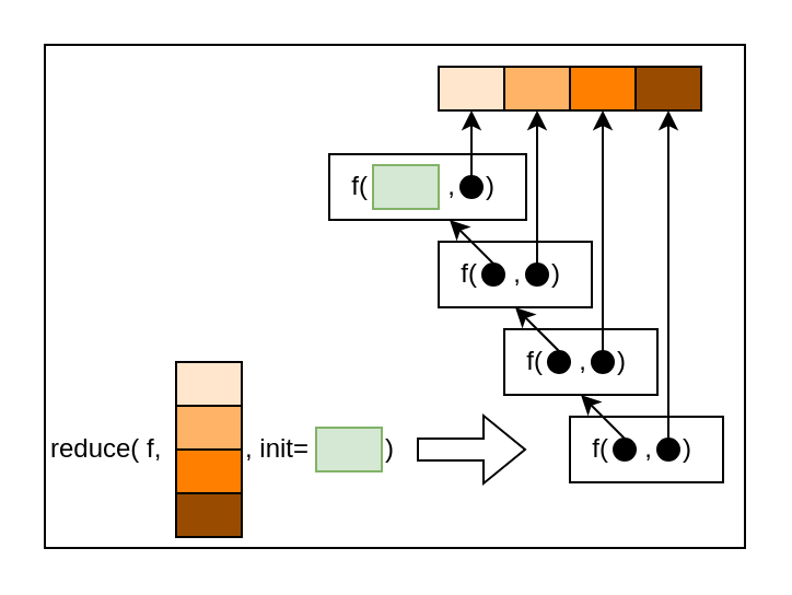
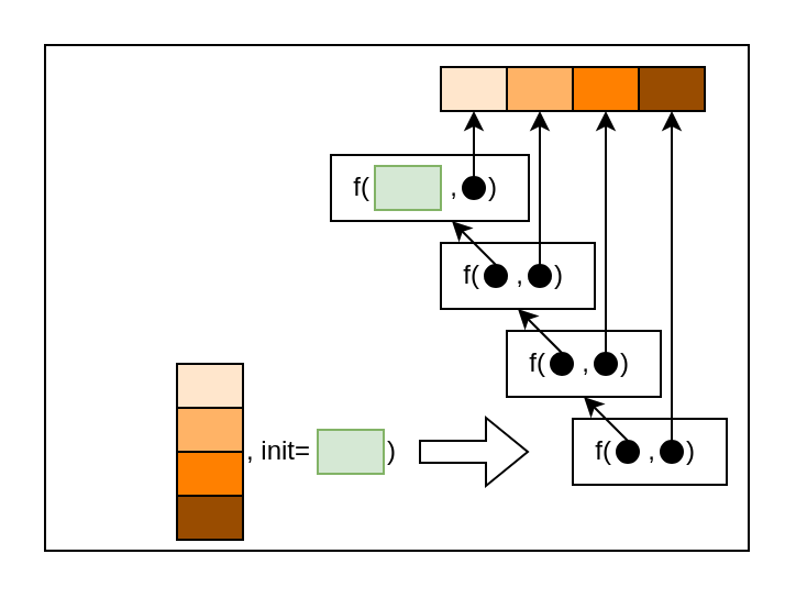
  <mxCell id="0" />
  <mxCell id="1" parent="0" />
  <mxCell id="2" value="" style="rounded=0;whiteSpace=wrap;html=1;" parent="1" vertex="1"><mxGeometry x="20" y="20" width="320" height="230" as="geometry" /></mxCell>
- <mxCell id="3" value="reduce( f,&amp;nbsp;" style="text;html=1;strokeColor=none;fillColor=none;align=center;verticalAlign=middle;whiteSpace=wrap;rounded=0;" parent="1" vertex="1"><mxGeometry x="20" y="190" width="60" height="30" as="geometry" /></mxCell>
  <mxCell id="4" value="" style="rounded=0;whiteSpace=wrap;html=1;fillColor=#FFE6CC;" parent="1" vertex="1"><mxGeometry x="80" y="165" width="30" height="20" as="geometry" /></mxCell>
  <mxCell id="5" value="" style="rounded=0;whiteSpace=wrap;html=1;fillColor=#FFB366;" parent="1" vertex="1"><mxGeometry x="80" y="185" width="30" height="20" as="geometry" /></mxCell>
  <mxCell id="6" value="" style="rounded=0;whiteSpace=wrap;html=1;fillColor=#FF8000;" parent="1" vertex="1"><mxGeometry x="80" y="205" width="30" height="20" as="geometry" /></mxCell>
  <mxCell id="7" value="" style="rounded=0;whiteSpace=wrap;html=1;fillColor=#994C00;" parent="1" vertex="1"><mxGeometry x="80" y="225" width="30" height="20" as="geometry" /></mxCell>
  <mxCell id="8" value=", init=" style="text;html=1;strokeColor=none;fillColor=none;align=left;verticalAlign=middle;whiteSpace=wrap;rounded=0;" parent="1" vertex="1"><mxGeometry x="110" y="190" width="40" height="30" as="geometry" /></mxCell>
  <mxCell id="9" value="" style="shape=flexArrow;endArrow=classic;html=1;rounded=0;exitX=0;exitY=0.5;exitDx=0;exitDy=0;" parent="1" edge="1"><mxGeometry width="50" height="50" relative="1" as="geometry"><mxPoint x="190" y="205" as="sourcePoint" /><mxPoint x="240" y="205" as="targetPoint" /></mxGeometry></mxCell>
  <mxCell id="10" value="" style="rounded=0;whiteSpace=wrap;html=1;" parent="1" vertex="1"><mxGeometry x="260" y="190" width="70" height="30" as="geometry" /></mxCell>
  <mxCell id="11" style="rounded=0;orthogonalLoop=1;jettySize=auto;html=1;exitX=0.5;exitY=0;exitDx=0;exitDy=0;entryX=0.5;entryY=1;entryDx=0;entryDy=0;" edge="1" parent="1" source="12" target="24"><mxGeometry relative="1" as="geometry" /></mxCell>
  <mxCell id="12" value="" style="ellipse;whiteSpace=wrap;html=1;aspect=fixed;fillColor=#000000;" parent="1" vertex="1"><mxGeometry x="280" y="200" width="10" height="10" as="geometry" /></mxCell>
  <mxCell id="13" value="f(" style="text;html=1;strokeColor=none;fillColor=none;align=right;verticalAlign=middle;whiteSpace=wrap;rounded=0;" parent="1" vertex="1"><mxGeometry x="270" y="190" width="10" height="30" as="geometry" /></mxCell>
  <mxCell id="14" style="edgeStyle=orthogonalEdgeStyle;rounded=0;orthogonalLoop=1;jettySize=auto;html=1;exitX=0.5;exitY=0;exitDx=0;exitDy=0;entryX=0.5;entryY=1;entryDx=0;entryDy=0;" parent="1" source="15" target="37" edge="1"><mxGeometry relative="1" as="geometry" /></mxCell>
  <mxCell id="15" value="" style="ellipse;whiteSpace=wrap;html=1;aspect=fixed;fillColor=#000000;" parent="1" vertex="1"><mxGeometry x="300" y="200" width="10" height="10" as="geometry" /></mxCell>
  <mxCell id="16" value="," style="text;html=1;strokeColor=none;fillColor=none;align=right;verticalAlign=middle;whiteSpace=wrap;rounded=0;" parent="1" vertex="1"><mxGeometry x="290" y="190" width="10" height="30" as="geometry" /></mxCell>
  <mxCell id="17" value=")" style="text;html=1;strokeColor=none;fillColor=none;align=left;verticalAlign=middle;whiteSpace=wrap;rounded=0;" parent="1" vertex="1"><mxGeometry x="310" y="190" width="10" height="30" as="geometry" /></mxCell>
  <mxCell id="18" value="" style="rounded=0;whiteSpace=wrap;html=1;" parent="1" vertex="1"><mxGeometry x="230" y="150" width="70" height="30" as="geometry" /></mxCell>
  <mxCell id="19" style="rounded=0;orthogonalLoop=1;jettySize=auto;html=1;exitX=0.5;exitY=0;exitDx=0;exitDy=0;entryX=0.5;entryY=1;entryDx=0;entryDy=0;" parent="1" source="20" target="32" edge="1"><mxGeometry relative="1" as="geometry" /></mxCell>
  <mxCell id="20" value="" style="ellipse;whiteSpace=wrap;html=1;aspect=fixed;fillColor=#000000;" parent="1" vertex="1"><mxGeometry x="250" y="160" width="10" height="10" as="geometry" /></mxCell>
  <mxCell id="21" value="f(" style="text;html=1;strokeColor=none;fillColor=none;align=right;verticalAlign=middle;whiteSpace=wrap;rounded=0;" parent="1" vertex="1"><mxGeometry x="240" y="150" width="10" height="30" as="geometry" /></mxCell>
  <mxCell id="22" style="edgeStyle=orthogonalEdgeStyle;rounded=0;orthogonalLoop=1;jettySize=auto;html=1;exitX=0.5;exitY=0;exitDx=0;exitDy=0;entryX=0.5;entryY=1;entryDx=0;entryDy=0;" parent="1" source="23" target="36" edge="1"><mxGeometry relative="1" as="geometry" /></mxCell>
  <mxCell id="23" value="" style="ellipse;whiteSpace=wrap;html=1;aspect=fixed;fillColor=#000000;" parent="1" vertex="1"><mxGeometry x="270" y="160" width="10" height="10" as="geometry" /></mxCell>
  <mxCell id="24" value="," style="text;html=1;strokeColor=none;fillColor=none;align=right;verticalAlign=middle;whiteSpace=wrap;rounded=0;" parent="1" vertex="1"><mxGeometry x="260" y="150" width="10" height="30" as="geometry" /></mxCell>
  <mxCell id="25" value=")" style="text;html=1;strokeColor=none;fillColor=none;align=left;verticalAlign=middle;whiteSpace=wrap;rounded=0;" parent="1" vertex="1"><mxGeometry x="280" y="150" width="10" height="30" as="geometry" /></mxCell>
  <mxCell id="26" value="" style="rounded=0;whiteSpace=wrap;html=1;" parent="1" vertex="1"><mxGeometry x="200" y="110" width="70" height="30" as="geometry" /></mxCell>
  <mxCell id="27" style="rounded=0;orthogonalLoop=1;jettySize=auto;html=1;exitX=0.5;exitY=0;exitDx=0;exitDy=0;entryX=0.5;entryY=1;entryDx=0;entryDy=0;" parent="1" source="28" target="44" edge="1"><mxGeometry relative="1" as="geometry" /></mxCell>
  <mxCell id="28" value="" style="ellipse;whiteSpace=wrap;html=1;aspect=fixed;fillColor=#000000;" parent="1" vertex="1"><mxGeometry x="220" y="120" width="10" height="10" as="geometry" /></mxCell>
  <mxCell id="29" value="f(" style="text;html=1;strokeColor=none;fillColor=none;align=right;verticalAlign=middle;whiteSpace=wrap;rounded=0;" parent="1" vertex="1"><mxGeometry x="210" y="110" width="10" height="30" as="geometry" /></mxCell>
  <mxCell id="30" style="rounded=0;orthogonalLoop=1;jettySize=auto;html=1;exitX=0.5;exitY=0;exitDx=0;exitDy=0;entryX=0.5;entryY=1;entryDx=0;entryDy=0;" parent="1" source="31" target="35" edge="1"><mxGeometry relative="1" as="geometry" /></mxCell>
  <mxCell id="31" value="" style="ellipse;whiteSpace=wrap;html=1;aspect=fixed;fillColor=#000000;" parent="1" vertex="1"><mxGeometry x="240" y="120" width="10" height="10" as="geometry" /></mxCell>
  <mxCell id="32" value="," style="text;html=1;strokeColor=none;fillColor=none;align=right;verticalAlign=middle;whiteSpace=wrap;rounded=0;" parent="1" vertex="1"><mxGeometry x="230" y="110" width="10" height="30" as="geometry" /></mxCell>
  <mxCell id="33" value=")" style="text;html=1;strokeColor=none;fillColor=none;align=left;verticalAlign=middle;whiteSpace=wrap;rounded=0;" parent="1" vertex="1"><mxGeometry x="250" y="110" width="10" height="30" as="geometry" /></mxCell>
  <mxCell id="34" value="" style="rounded=0;whiteSpace=wrap;html=1;fillColor=#FFE6CC;" parent="1" vertex="1"><mxGeometry x="200" y="30" width="30" height="20" as="geometry" /></mxCell>
  <mxCell id="35" value="" style="rounded=0;whiteSpace=wrap;html=1;fillColor=#FFB366;" parent="1" vertex="1"><mxGeometry x="230" y="30" width="30" height="20" as="geometry" /></mxCell>
  <mxCell id="36" value="" style="rounded=0;whiteSpace=wrap;html=1;fillColor=#FF8000;" parent="1" vertex="1"><mxGeometry x="260" y="30" width="30" height="20" as="geometry" /></mxCell>
  <mxCell id="37" value="" style="rounded=0;whiteSpace=wrap;html=1;fillColor=#994C00;" parent="1" vertex="1"><mxGeometry x="290" y="30" width="30" height="20" as="geometry" /></mxCell>
  <mxCell id="38" value="" style="rounded=0;whiteSpace=wrap;html=1;fillColor=#d5e8d4;strokeColor=#82b366;" vertex="1" parent="1"><mxGeometry x="144" y="195" width="30" height="20" as="geometry" /></mxCell>
  <mxCell id="39" value=")" style="text;html=1;strokeColor=none;fillColor=none;align=left;verticalAlign=middle;whiteSpace=wrap;rounded=0;" vertex="1" parent="1"><mxGeometry x="174" y="190" width="10" height="30" as="geometry" /></mxCell>
  <mxCell id="40" value="" style="rounded=0;whiteSpace=wrap;html=1;" vertex="1" parent="1"><mxGeometry x="150" y="70" width="90" height="30" as="geometry" /></mxCell>
  <mxCell id="41" value="f(" style="text;html=1;strokeColor=none;fillColor=none;align=right;verticalAlign=middle;whiteSpace=wrap;rounded=0;" vertex="1" parent="1"><mxGeometry x="160" y="70" width="10" height="30" as="geometry" /></mxCell>
  <mxCell id="42" style="edgeStyle=orthogonalEdgeStyle;rounded=0;orthogonalLoop=1;jettySize=auto;html=1;exitX=0.5;exitY=0;exitDx=0;exitDy=0;" edge="1" parent="1" source="43" target="34"><mxGeometry relative="1" as="geometry" /></mxCell>
  <mxCell id="43" value="" style="ellipse;whiteSpace=wrap;html=1;aspect=fixed;fillColor=#000000;" vertex="1" parent="1"><mxGeometry x="210" y="80" width="10" height="10" as="geometry" /></mxCell>
  <mxCell id="44" value="," style="text;html=1;strokeColor=none;fillColor=none;align=right;verticalAlign=middle;whiteSpace=wrap;rounded=0;" vertex="1" parent="1"><mxGeometry x="200" y="70" width="10" height="30" as="geometry" /></mxCell>
  <mxCell id="45" value=")" style="text;html=1;strokeColor=none;fillColor=none;align=left;verticalAlign=middle;whiteSpace=wrap;rounded=0;" vertex="1" parent="1"><mxGeometry x="220" y="70" width="10" height="30" as="geometry" /></mxCell>
  <mxCell id="46" value="" style="rounded=0;whiteSpace=wrap;html=1;fillColor=#d5e8d4;strokeColor=#82b366;" vertex="1" parent="1"><mxGeometry x="170" y="75" width="30" height="20" as="geometry" /></mxCell>
